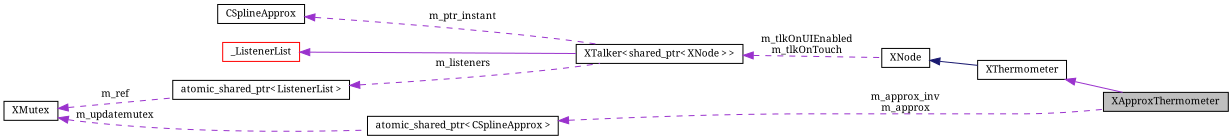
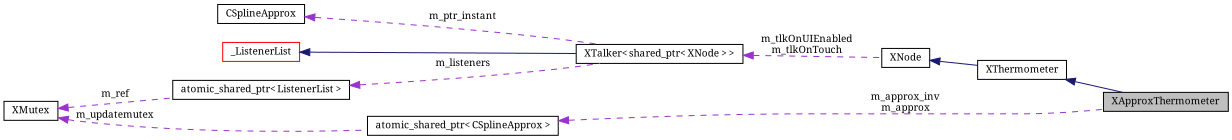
  digraph {
    fontname="Noto Serif"
    rankdir=LR
    node [color=black fillcolor=white fontname="Noto Serif" fontsize=10 shape=record style=filled]
    edge [color=darkorchid3 dir=back fontname="Noto Serif" fontsize=10 labelfontname="FreeSans.ttf" labelfontsize=10 style=dashed]
    n1 [fillcolor=grey75 fontcolor=black height=0.2 label=XApproxThermometer width=0.4]
    n2 [height=0.2 label=XThermometer width=0.4]
    n3 [height=0.2 label=XNode width=0.4]
    n4 [height=0.2 label="XTalker\< shared_ptr\< XNode \> \>" width=0.4]
    n5 [color=red height=0.2 label=_ListenerList width=0.4]
    n6 [height=0.2 label="atomic_shared_ptr\< ListenerList \>" width=0.4]
    n7 [height=0.2 label="atomic_shared_ptr\< CSplineApprox \>" width=0.4]
    n8 [height=0.2 label=XMutex width=0.4]
    n9 [height=0.2 label=CSplineApprox width=0.4]
-   n2 -> n1 [style=solid]
+   n2 -> n1 [color=midnightblue style=solid]
    n3 -> n2 [color=midnightblue style=solid]
    n4 -> n3 [label="m_tlkOnUIEnabled\nm_tlkOnTouch"]
-   n5 -> n4 [style=solid]
+   n5 -> n4 [color=midnightblue style=solid]
    n6 -> n4 [label=m_listeners]
    n7 -> n1 [label="m_approx_inv\nm_approx"]
    n8 -> n6 [label=m_ref]
    n8 -> n7 [label=m_updatemutex]
    n9 -> n4 [label=m_ptr_instant]
  }
